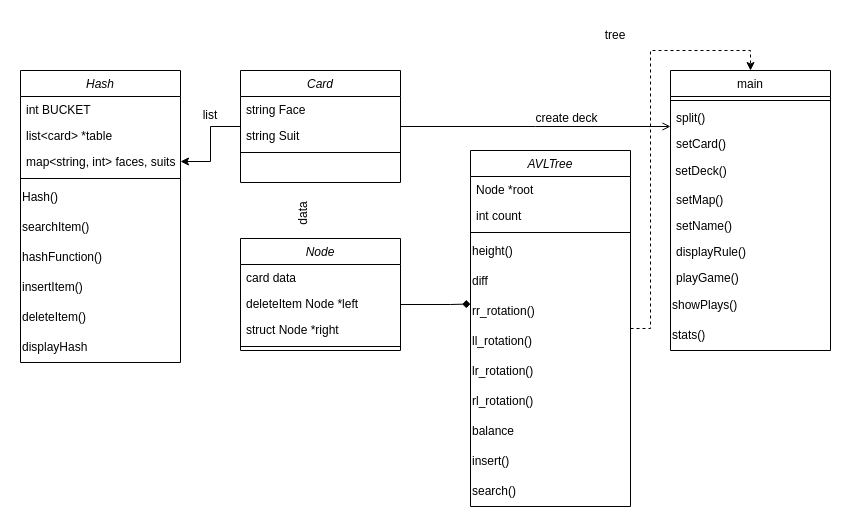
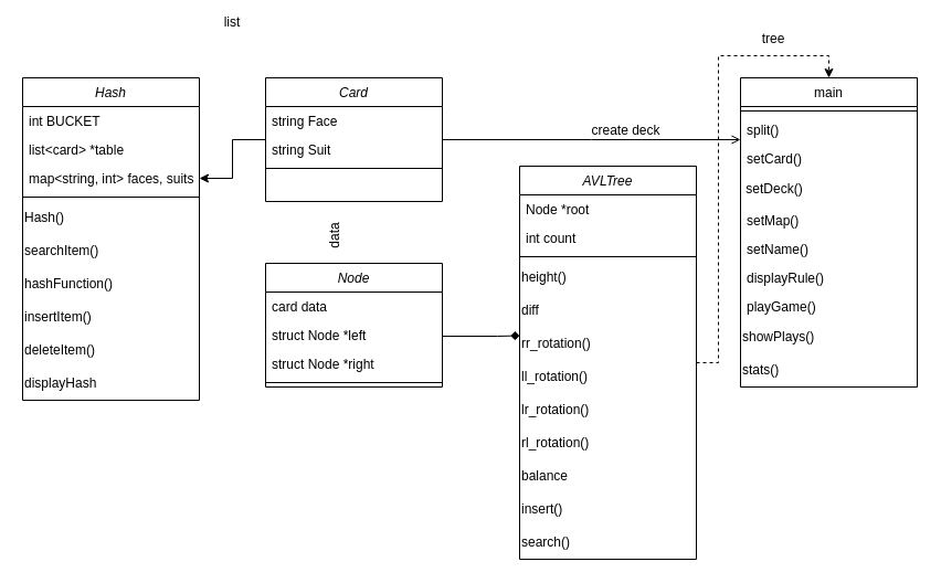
  <mxCell id="0" />
  <mxCell id="1" parent="0" />
  <mxCell id="2" value="" style="edgeStyle=orthogonalEdgeStyle;rounded=0;orthogonalLoop=1;jettySize=auto;html=1;" edge="1" parent="1" source="3" target="28"><mxGeometry relative="1" as="geometry" /></mxCell>
  <mxCell id="3" value="Card" style="swimlane;fontStyle=2;align=center;verticalAlign=top;childLayout=stackLayout;horizontal=1;startSize=26;horizontalStack=0;resizeParent=1;resizeLast=0;collapsible=1;marginBottom=0;rounded=0;shadow=0;strokeWidth=1;" parent="1" vertex="1"><mxGeometry x="240" y="70" width="160" height="112" as="geometry"><mxRectangle x="230" y="140" width="160" height="26" as="alternateBounds" /></mxGeometry></mxCell>
  <mxCell id="4" value="string Face" style="text;align=left;verticalAlign=top;spacingLeft=4;spacingRight=4;overflow=hidden;rotatable=0;points=[[0,0.5],[1,0.5]];portConstraint=eastwest;" parent="3" vertex="1"><mxGeometry y="26" width="160" height="26" as="geometry" /></mxCell>
  <mxCell id="5" value="string Suit" style="text;align=left;verticalAlign=top;spacingLeft=4;spacingRight=4;overflow=hidden;rotatable=0;points=[[0,0.5],[1,0.5]];portConstraint=eastwest;rounded=0;shadow=0;html=0;" parent="3" vertex="1"><mxGeometry y="52" width="160" height="26" as="geometry" /></mxCell>
  <mxCell id="6" value="" style="line;html=1;strokeWidth=1;align=left;verticalAlign=middle;spacingTop=-1;spacingLeft=3;spacingRight=3;rotatable=0;labelPosition=right;points=[];portConstraint=eastwest;" parent="3" vertex="1"><mxGeometry y="78" width="160" height="8" as="geometry" /></mxCell>
  <mxCell id="7" value="main" style="swimlane;fontStyle=0;align=center;verticalAlign=top;childLayout=stackLayout;horizontal=1;startSize=26;horizontalStack=0;resizeParent=1;resizeLast=0;collapsible=1;marginBottom=0;rounded=0;shadow=0;strokeWidth=1;" parent="1" vertex="1"><mxGeometry x="670" y="70" width="160" height="280" as="geometry"><mxRectangle x="550" y="140" width="160" height="26" as="alternateBounds" /></mxGeometry></mxCell>
  <mxCell id="8" value="" style="line;html=1;strokeWidth=1;align=left;verticalAlign=middle;spacingTop=-1;spacingLeft=3;spacingRight=3;rotatable=0;labelPosition=right;points=[];portConstraint=eastwest;" parent="7" vertex="1"><mxGeometry y="26" width="160" height="8" as="geometry" /></mxCell>
  <mxCell id="9" value="split()" style="text;align=left;verticalAlign=top;spacingLeft=4;spacingRight=4;overflow=hidden;rotatable=0;points=[[0,0.5],[1,0.5]];portConstraint=eastwest;" parent="7" vertex="1"><mxGeometry y="34" width="160" height="26" as="geometry" /></mxCell>
  <mxCell id="10" value="setCard()" style="text;align=left;verticalAlign=top;spacingLeft=4;spacingRight=4;overflow=hidden;rotatable=0;points=[[0,0.5],[1,0.5]];portConstraint=eastwest;" parent="7" vertex="1"><mxGeometry y="60" width="160" height="26" as="geometry" /></mxCell>
  <mxCell id="11" value="&amp;nbsp;setDeck()" style="text;html=1;align=left;verticalAlign=middle;whiteSpace=wrap;rounded=0;" parent="7" vertex="1"><mxGeometry y="86" width="160" height="30" as="geometry" /></mxCell>
  <mxCell id="12" value="setMap()" style="text;align=left;verticalAlign=top;spacingLeft=4;spacingRight=4;overflow=hidden;rotatable=0;points=[[0,0.5],[1,0.5]];portConstraint=eastwest;" parent="7" vertex="1"><mxGeometry y="116" width="160" height="26" as="geometry" /></mxCell>
  <mxCell id="13" value="setName()" style="text;align=left;verticalAlign=top;spacingLeft=4;spacingRight=4;overflow=hidden;rotatable=0;points=[[0,0.5],[1,0.5]];portConstraint=eastwest;rounded=0;shadow=0;html=0;" parent="7" vertex="1"><mxGeometry y="142" width="160" height="26" as="geometry" /></mxCell>
  <mxCell id="14" value="displayRule()" style="text;align=left;verticalAlign=top;spacingLeft=4;spacingRight=4;overflow=hidden;rotatable=0;points=[[0,0.5],[1,0.5]];portConstraint=eastwest;rounded=0;shadow=0;html=0;" parent="7" vertex="1"><mxGeometry y="168" width="160" height="26" as="geometry" /></mxCell>
  <mxCell id="15" value="playGame()" style="text;align=left;verticalAlign=top;spacingLeft=4;spacingRight=4;overflow=hidden;rotatable=0;points=[[0,0.5],[1,0.5]];portConstraint=eastwest;rounded=0;shadow=0;html=0;" parent="7" vertex="1"><mxGeometry y="194" width="160" height="26" as="geometry" /></mxCell>
  <mxCell id="16" value="showPlays()" style="text;html=1;align=left;verticalAlign=middle;whiteSpace=wrap;rounded=0;" parent="7" vertex="1"><mxGeometry y="220" width="160" height="30" as="geometry" /></mxCell>
  <mxCell id="17" value="stats()" style="text;html=1;align=left;verticalAlign=middle;whiteSpace=wrap;rounded=0;" parent="7" vertex="1"><mxGeometry y="250" width="160" height="30" as="geometry" /></mxCell>
  <mxCell id="18" value="" style="endArrow=open;shadow=0;strokeWidth=1;rounded=0;curved=0;endFill=1;edgeStyle=elbowEdgeStyle;elbow=vertical;" parent="1" source="3" target="7" edge="1"><mxGeometry x="0.5" y="41" relative="1" as="geometry"><mxPoint x="400" y="142" as="sourcePoint" /><mxPoint x="560" y="142" as="targetPoint" /><mxPoint x="-40" y="32" as="offset" /></mxGeometry></mxCell>
  <mxCell id="19" value="create deck" style="text;html=1;resizable=0;points=[];;align=center;verticalAlign=middle;labelBackgroundColor=none;rounded=0;shadow=0;strokeWidth=1;fontSize=12;" parent="18" vertex="1" connectable="0"><mxGeometry x="0.5" y="49" relative="1" as="geometry"><mxPoint x="-38" y="40" as="offset" /></mxGeometry></mxCell>
  <mxCell id="20" value="Node" style="swimlane;fontStyle=2;align=center;verticalAlign=top;childLayout=stackLayout;horizontal=1;startSize=26;horizontalStack=0;resizeParent=1;resizeLast=0;collapsible=1;marginBottom=0;rounded=0;shadow=0;strokeWidth=1;" vertex="1" parent="1"><mxGeometry x="240" y="238" width="160" height="112" as="geometry"><mxRectangle x="230" y="140" width="160" height="26" as="alternateBounds" /></mxGeometry></mxCell>
  <mxCell id="21" value="card data" style="text;align=left;verticalAlign=top;spacingLeft=4;spacingRight=4;overflow=hidden;rotatable=0;points=[[0,0.5],[1,0.5]];portConstraint=eastwest;" vertex="1" parent="20"><mxGeometry y="26" width="160" height="26" as="geometry" /></mxCell>
- <mxCell id="22" value="deleteItem Node *left" style="text;align=left;verticalAlign=top;spacingLeft=4;spacingRight=4;overflow=hidden;rotatable=0;points=[[0,0.5],[1,0.5]];portConstraint=eastwest;rounded=0;shadow=0;html=0;" vertex="1" parent="20"><mxGeometry y="52" width="160" height="26" as="geometry" /></mxCell>
+ <mxCell id="22" value="struct Node *left" style="text;align=left;verticalAlign=top;spacingLeft=4;spacingRight=4;overflow=hidden;rotatable=0;points=[[0,0.5],[1,0.5]];portConstraint=eastwest;rounded=0;shadow=0;html=0;" vertex="1" parent="20"><mxGeometry y="52" width="160" height="26" as="geometry" /></mxCell>
  <mxCell id="23" value="struct Node *right" style="text;align=left;verticalAlign=top;spacingLeft=4;spacingRight=4;overflow=hidden;rotatable=0;points=[[0,0.5],[1,0.5]];portConstraint=eastwest;rounded=0;shadow=0;html=0;" vertex="1" parent="20"><mxGeometry y="78" width="160" height="26" as="geometry" /></mxCell>
  <mxCell id="24" value="" style="line;html=1;strokeWidth=1;align=left;verticalAlign=middle;spacingTop=-1;spacingLeft=3;spacingRight=3;rotatable=0;labelPosition=right;points=[];portConstraint=eastwest;" vertex="1" parent="20"><mxGeometry y="104" width="160" height="8" as="geometry" /></mxCell>
  <mxCell id="25" value="Hash" style="swimlane;fontStyle=2;align=center;verticalAlign=top;childLayout=stackLayout;horizontal=1;startSize=26;horizontalStack=0;resizeParent=1;resizeLast=0;collapsible=1;marginBottom=0;rounded=0;shadow=0;strokeWidth=1;" vertex="1" parent="1"><mxGeometry y="70" width="160" height="292" as="geometry" x="20"><mxRectangle x="230" y="140" width="160" height="26" as="alternateBounds" /></mxGeometry></mxCell>
  <mxCell id="26" value="int BUCKET" style="text;align=left;verticalAlign=top;spacingLeft=4;spacingRight=4;overflow=hidden;rotatable=0;points=[[0,0.5],[1,0.5]];portConstraint=eastwest;" vertex="1" parent="25"><mxGeometry y="26" width="160" height="26" as="geometry" /></mxCell>
  <mxCell id="27" value="list&lt;card&gt; *table" style="text;align=left;verticalAlign=top;spacingLeft=4;spacingRight=4;overflow=hidden;rotatable=0;points=[[0,0.5],[1,0.5]];portConstraint=eastwest;rounded=0;shadow=0;html=0;" vertex="1" parent="25"><mxGeometry y="52" width="160" height="26" as="geometry" /></mxCell>
  <mxCell id="28" value="map&lt;string, int&gt; faces, suits" style="text;align=left;verticalAlign=top;spacingLeft=4;spacingRight=4;overflow=hidden;rotatable=0;points=[[0,0.5],[1,0.5]];portConstraint=eastwest;rounded=0;shadow=0;html=0;" vertex="1" parent="25"><mxGeometry y="78" width="160" height="26" as="geometry" /></mxCell>
  <mxCell id="29" value="" style="line;html=1;strokeWidth=1;align=left;verticalAlign=middle;spacingTop=-1;spacingLeft=3;spacingRight=3;rotatable=0;labelPosition=right;points=[];portConstraint=eastwest;" vertex="1" parent="25"><mxGeometry y="104" width="160" height="8" as="geometry" /></mxCell>
  <mxCell id="30" value="Hash()" style="text;html=1;align=left;verticalAlign=middle;whiteSpace=wrap;rounded=0;" vertex="1" parent="25"><mxGeometry y="112" width="160" height="30" as="geometry" /></mxCell>
  <mxCell id="31" value="searchItem()" style="text;html=1;align=left;verticalAlign=middle;whiteSpace=wrap;rounded=0;" vertex="1" parent="25"><mxGeometry y="142" width="160" height="30" as="geometry" /></mxCell>
  <mxCell id="32" value="hashFunction()" style="text;html=1;align=left;verticalAlign=middle;whiteSpace=wrap;rounded=0;" vertex="1" parent="25"><mxGeometry y="172" width="160" height="30" as="geometry" /></mxCell>
  <mxCell id="33" value="insertItem()" style="text;html=1;align=left;verticalAlign=middle;whiteSpace=wrap;rounded=0;" vertex="1" parent="25"><mxGeometry y="202" width="160" height="30" as="geometry" /></mxCell>
  <mxCell id="34" value="deleteItem()" style="text;html=1;align=left;verticalAlign=middle;whiteSpace=wrap;rounded=0;" vertex="1" parent="25"><mxGeometry y="232" width="160" height="30" as="geometry" /></mxCell>
  <mxCell id="35" value="displayHash" style="text;html=1;align=left;verticalAlign=middle;whiteSpace=wrap;rounded=0;" vertex="1" parent="25"><mxGeometry y="262" width="160" height="30" as="geometry" /></mxCell>
  <mxCell id="36" style="edgeStyle=orthogonalEdgeStyle;rounded=0;orthogonalLoop=1;jettySize=auto;html=1;entryX=0.5;entryY=0;entryDx=0;entryDy=0;dashed=1;" edge="1" parent="1" source="37" target="7"><mxGeometry relative="1" as="geometry" /></mxCell>
  <mxCell id="37" value="AVLTree" style="swimlane;fontStyle=2;align=center;verticalAlign=top;childLayout=stackLayout;horizontal=1;startSize=26;horizontalStack=0;resizeParent=1;resizeLast=0;collapsible=1;marginBottom=0;rounded=0;shadow=0;strokeWidth=1;" vertex="1" parent="1"><mxGeometry x="470" y="150" width="160" height="356" as="geometry"><mxRectangle x="230" y="140" width="160" height="26" as="alternateBounds" /></mxGeometry></mxCell>
  <mxCell id="38" value="Node *root" style="text;align=left;verticalAlign=top;spacingLeft=4;spacingRight=4;overflow=hidden;rotatable=0;points=[[0,0.5],[1,0.5]];portConstraint=eastwest;" vertex="1" parent="37"><mxGeometry y="26" width="160" height="26" as="geometry" /></mxCell>
  <mxCell id="39" value="int count" style="text;align=left;verticalAlign=top;spacingLeft=4;spacingRight=4;overflow=hidden;rotatable=0;points=[[0,0.5],[1,0.5]];portConstraint=eastwest;rounded=0;shadow=0;html=0;" vertex="1" parent="37"><mxGeometry y="52" width="160" height="26" as="geometry" /></mxCell>
  <mxCell id="40" value="" style="line;html=1;strokeWidth=1;align=left;verticalAlign=middle;spacingTop=-1;spacingLeft=3;spacingRight=3;rotatable=0;labelPosition=right;points=[];portConstraint=eastwest;" vertex="1" parent="37"><mxGeometry y="78" width="160" height="8" as="geometry" /></mxCell>
  <mxCell id="41" value="height()" style="text;html=1;align=left;verticalAlign=middle;whiteSpace=wrap;rounded=0;" vertex="1" parent="37"><mxGeometry y="86" width="160" height="30" as="geometry" /></mxCell>
  <mxCell id="42" value="diff" style="text;html=1;align=left;verticalAlign=middle;whiteSpace=wrap;rounded=0;" vertex="1" parent="37"><mxGeometry y="116" width="160" height="30" as="geometry" /></mxCell>
  <mxCell id="43" value="rr_rotation()" style="text;html=1;align=left;verticalAlign=middle;whiteSpace=wrap;rounded=0;" vertex="1" parent="37"><mxGeometry y="146" width="160" height="30" as="geometry" /></mxCell>
  <mxCell id="44" value="ll_rotation()" style="text;html=1;align=left;verticalAlign=middle;whiteSpace=wrap;rounded=0;" vertex="1" parent="37"><mxGeometry y="176" width="160" height="30" as="geometry" /></mxCell>
  <mxCell id="45" value="lr_rotation()" style="text;html=1;align=left;verticalAlign=middle;whiteSpace=wrap;rounded=0;" vertex="1" parent="37"><mxGeometry y="206" width="160" height="30" as="geometry" /></mxCell>
  <mxCell id="46" value="rl_rotation()" style="text;html=1;align=left;verticalAlign=middle;whiteSpace=wrap;rounded=0;" vertex="1" parent="37"><mxGeometry y="236" width="160" height="30" as="geometry" /></mxCell>
  <mxCell id="47" value="balance" style="text;html=1;align=left;verticalAlign=middle;whiteSpace=wrap;rounded=0;" vertex="1" parent="37"><mxGeometry y="266" width="160" height="30" as="geometry" /></mxCell>
  <mxCell id="48" value="insert()" style="text;html=1;align=left;verticalAlign=middle;whiteSpace=wrap;rounded=0;" vertex="1" parent="37"><mxGeometry y="296" width="160" height="30" as="geometry" /></mxCell>
  <mxCell id="49" value="search()" style="text;html=1;align=left;verticalAlign=middle;whiteSpace=wrap;rounded=0;" vertex="1" parent="37"><mxGeometry y="326" width="160" height="30" as="geometry" /></mxCell>
  <mxCell id="50" style="edgeStyle=orthogonalEdgeStyle;rounded=0;orthogonalLoop=1;jettySize=auto;html=1;entryX=0;entryY=0.25;entryDx=0;entryDy=0;endArrow=diamond;" edge="1" parent="1" source="22" target="43"><mxGeometry relative="1" as="geometry"><Array as="points"><mxPoint x="450" y="304" /><mxPoint x="450" y="304" /></Array></mxGeometry></mxCell>
  <mxCell id="51" value="data" style="text;html=1;align=center;verticalAlign=middle;whiteSpace=wrap;rounded=0;rotation=-90;" vertex="1" parent="1"><mxGeometry x="273" y="198" width="60" height="30" as="geometry" /></mxCell>
- <mxCell id="52" value="list" style="text;html=1;align=center;verticalAlign=middle;whiteSpace=wrap;rounded=0;" vertex="1" parent="1"><mxGeometry x="180" y="100" width="60" height="30" as="geometry" /></mxCell>
- <mxCell id="53" value="tree" style="text;html=1;align=center;verticalAlign=middle;whiteSpace=wrap;rounded=0;" vertex="1" parent="1"><mxGeometry x="585" y="20" width="60" height="30" as="geometry" /></mxCell>
+ <mxCell id="52" value="list" style="text;html=1;align=center;verticalAlign=middle;whiteSpace=wrap;rounded=0;" vertex="1" parent="1"><mxGeometry x="180" y="5" width="60" height="30" as="geometry" /></mxCell>
+ <mxCell id="53" value="tree" style="text;html=1;align=center;verticalAlign=middle;whiteSpace=wrap;rounded=0;" vertex="1" parent="1"><mxGeometry x="670" y="20" width="60" height="30" as="geometry" /></mxCell>
